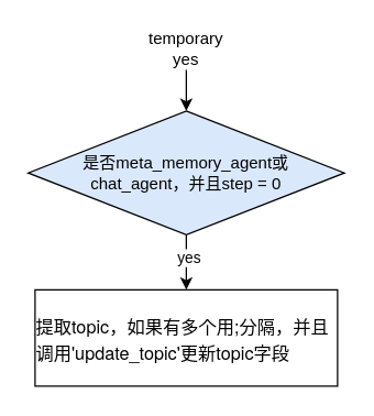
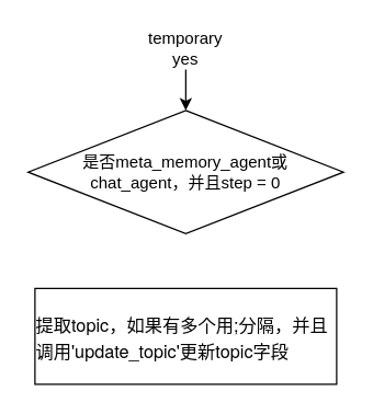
  <mxCell id="0" />
  <mxCell id="1" parent="0" />
  <mxCell id="2" value="&lt;p style=&quot;margin: 0px; font-variant-numeric: normal; font-variant-east-asian: normal; font-variant-alternates: normal; font-size-adjust: none; font-kerning: auto; font-optical-sizing: auto; font-feature-settings: normal; font-variation-settings: normal; font-variant-position: normal; font-variant-emoji: normal; font-stretch: normal; font-size: 13px; line-height: normal; font-family: &amp;quot;Helvetica Neue&amp;quot;; text-align: start;&quot; class=&quot;p1&quot;&gt;&lt;span style=&quot;background-color: transparent; color: light-dark(rgb(0, 0, 0), rgb(255, 255, 255));&quot;&gt;提取topic，如果有多个用;分隔，并且调用'update_topic'更新topic字段&lt;/span&gt;&lt;/p&gt;" style="rounded=0;whiteSpace=wrap;html=1;" vertex="1" parent="1"><mxGeometry x="25" y="210" width="220" height="70" as="geometry" /></mxCell>
- <mxCell id="3" style="edgeStyle=orthogonalEdgeStyle;rounded=0;orthogonalLoop=1;jettySize=auto;html=1;exitX=0.5;exitY=1;exitDx=0;exitDy=0;entryX=0.5;entryY=0;entryDx=0;entryDy=0;" edge="1" parent="1" source="5" target="2"><mxGeometry relative="1" as="geometry" /></mxCell>
- <mxCell id="4" value="yes" style="edgeLabel;html=1;align=center;verticalAlign=middle;resizable=0;points=[];" vertex="1" connectable="0" parent="3"><mxGeometry x="-0.2" y="1" relative="1" as="geometry"><mxPoint as="offset" /></mxGeometry></mxCell>
- <mxCell id="5" value="是否meta_memory_agent或&lt;div&gt;chat_agent，并且step = 0&lt;/div&gt;" style="rhombus;whiteSpace=wrap;html=1;fillColor=#dae8fc;" vertex="1" parent="1"><mxGeometry x="20" y="80" width="230" height="90" as="geometry" /></mxCell>
+ <mxCell id="5" value="是否meta_memory_agent或&lt;div&gt;chat_agent，并且step = 0&lt;/div&gt;" style="rhombus;whiteSpace=wrap;html=1;" vertex="1" parent="1"><mxGeometry x="20" y="80" width="230" height="90" as="geometry" /></mxCell>
  <mxCell id="6" style="edgeStyle=orthogonalEdgeStyle;rounded=0;orthogonalLoop=1;jettySize=auto;html=1;exitX=0.5;exitY=1;exitDx=0;exitDy=0;entryX=0.5;entryY=0;entryDx=0;entryDy=0;" edge="1" parent="1" source="7" target="5"><mxGeometry relative="1" as="geometry" /></mxCell>
  <mxCell id="7" value="temporary yes" style="text;html=1;align=center;verticalAlign=middle;whiteSpace=wrap;rounded=0;" vertex="1" parent="1"><mxGeometry x="105" y="20" width="60" height="30" as="geometry" /></mxCell>
